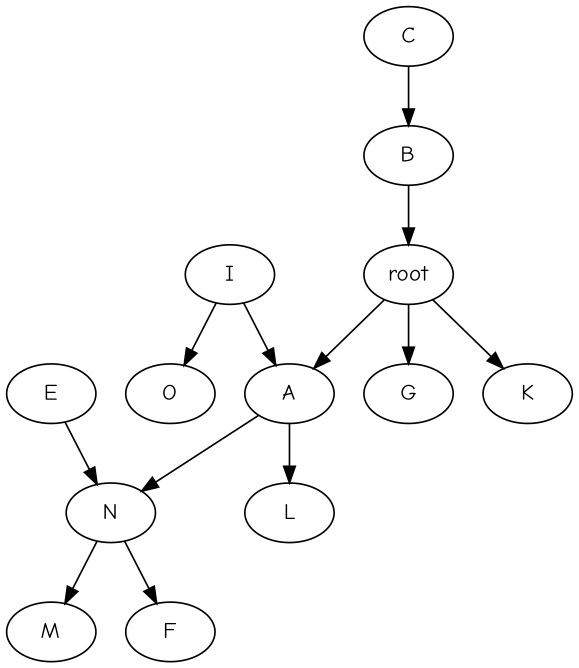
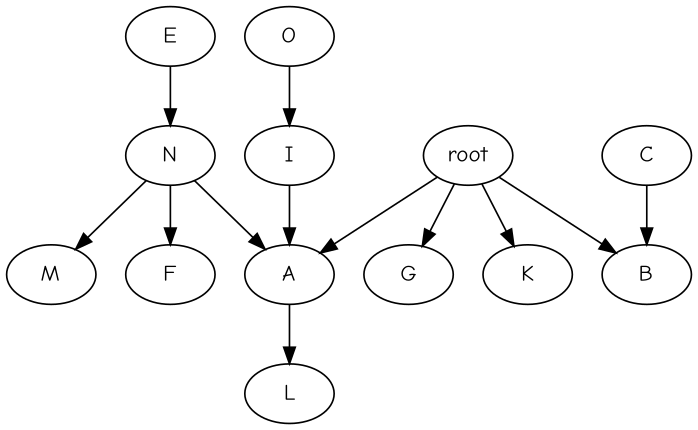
  strict digraph {
    fontname="Comic Neue"
    node [fontname="Comic Neue"]
    edge [fontname="Comic Neue"]
    n1 [label=root]
    n2 [label=A]
    n3 [label=G]
    n4 [label=B]
    n5 [label=K]
    n6 [label=L]
    n7 [label=N]
    n8 [label=I]
    n9 [label=O]
    n10 [label=M]
    n11 [label=F]
    n12 [label=C]
    n13 [label=E]
    n1 -> n2
    n1 -> n3
-   n4 -> n1
+   n1 -> n4
    n1 -> n5
    n2 -> n6
-   n2 -> n7
+   n7 -> n2
    n7 -> n10
    n7 -> n11
    n8 -> n2
-   n8 -> n9
+   n9 -> n8
    n12 -> n4
    n13 -> n7
  }
